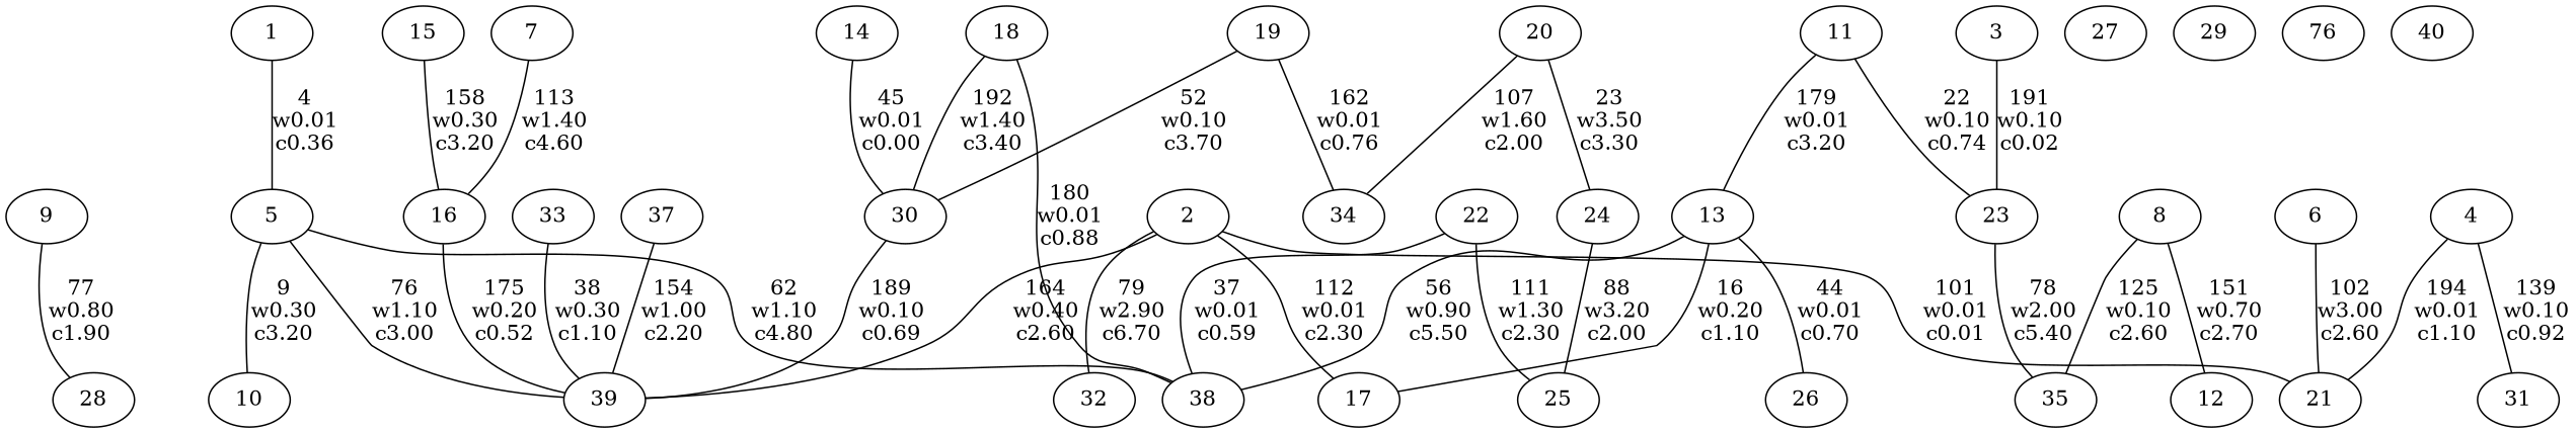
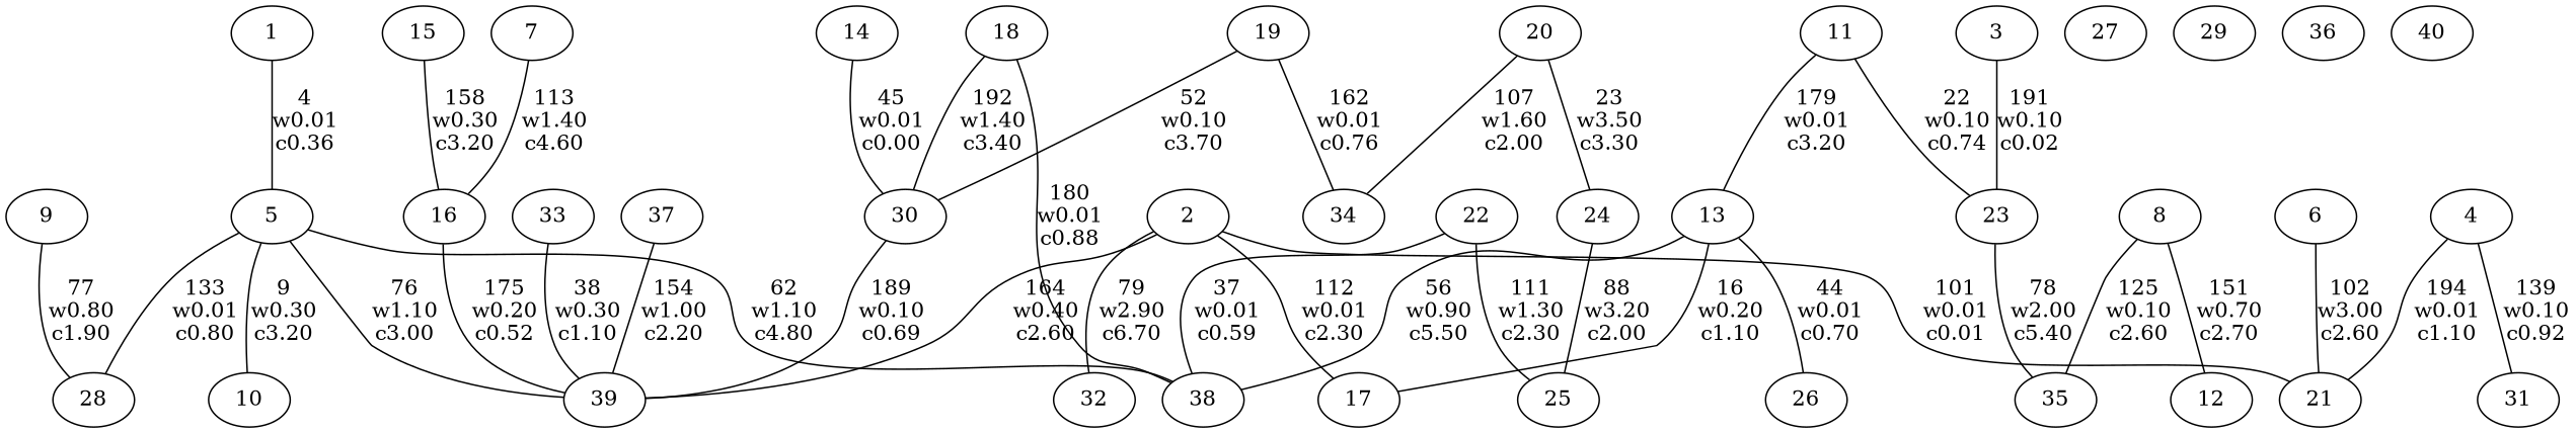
  strict graph {
    Damping=.95
    n1 [label=1]
    n2 [label=5]
    n3 [label=39]
    n4 [label=10]
    n5 [label=28]
    n6 [label=38]
    n7 [label=2]
    n8 [label=17]
    n9 [label=21]
    n10 [label=32]
    n11 [label=3]
    n12 [label=23]
    n13 [label=35]
    n14 [label=4]
    n15 [label=31]
    n16 [label=6]
    n17 [label=7]
    n18 [label=16]
    n19 [label=8]
    n20 [label=12]
    n21 [label=9]
    n22 [label=11]
    n23 [label=13]
    n24 [label=26]
    n25 [label=14]
    n26 [label=30]
    n27 [label=15]
    n28 [label=18]
    n29 [label=19]
    n30 [label=34]
    n31 [label=20]
    n32 [label=24]
    n33 [label=25]
    n34 [label=22]
    n35 [label=27]
    n36 [label=29]
    n37 [label=33]
-   n38 [label=76]
+   n38 [label=36]
    n39 [label=37]
    n40 [label=40]
    n1 -- n2 [label="4\nw0.01\nc0.36"]
    n2 -- n3 [label="76\nw1.10\nc3.00"]
    n2 -- n4 [label="9\nw0.30\nc3.20"]
+   n2 -- n5 [label="133\nw0.01\nc0.80"]
    n2 -- n6 [label="62\nw1.10\nc4.80"]
    n7 -- n3 [label="164\nw0.40\nc2.60"]
    n7 -- n8 [label="112\nw0.01\nc2.30"]
    n7 -- n9 [label="101\nw0.01\nc0.01"]
    n7 -- n10 [label="79\nw2.90\nc6.70"]
    n11 -- n12 [label="191\nw0.10\nc0.02"]
    n12 -- n13 [label="78\nw2.00\nc5.40"]
    n14 -- n9 [label="194\nw0.01\nc1.10"]
    n14 -- n15 [label="139\nw0.10\nc0.92"]
    n16 -- n9 [label="102\nw3.00\nc2.60"]
    n17 -- n18 [label="113\nw1.40\nc4.60"]
    n18 -- n3 [label="175\nw0.20\nc0.52"]
    n19 -- n13 [label="125\nw0.10\nc2.60"]
    n19 -- n20 [label="151\nw0.70\nc2.70"]
    n21 -- n5 [label="77\nw0.80\nc1.90"]
    n22 -- n12 [label="22\nw0.10\nc0.74"]
    n22 -- n23 [label="179\nw0.01\nc3.20"]
    n23 -- n6 [label="56\nw0.90\nc5.50"]
    n23 -- n8 [label="16\nw0.20\nc1.10"]
    n23 -- n24 [label="44\nw0.01\nc0.70"]
    n25 -- n26 [label="45\nw0.01\nc0.00"]
    n26 -- n3 [label="189\nw0.10\nc0.69"]
    n27 -- n18 [label="158\nw0.30\nc3.20"]
    n28 -- n6 [label="180\nw0.01\nc0.88"]
    n28 -- n26 [label="192\nw1.40\nc3.40"]
    n29 -- n26 [label="52\nw0.10\nc3.70"]
    n29 -- n30 [label="162\nw0.01\nc0.76"]
    n31 -- n30 [label="107\nw1.60\nc2.00"]
    n31 -- n32 [label="23\nw3.50\nc3.30"]
    n32 -- n33 [label="88\nw3.20\nc2.00"]
    n34 -- n6 [label="37\nw0.01\nc0.59"]
    n34 -- n33 [label="111\nw1.30\nc2.30"]
    n37 -- n3 [label="38\nw0.30\nc1.10"]
    n39 -- n3 [label="154\nw1.00\nc2.20"]
  }
